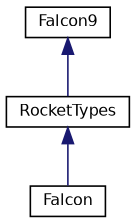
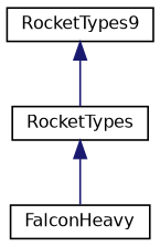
  digraph {
    rankdir=TB
    node [color=black fillcolor=white fontname=Helvetica fontsize=10 shape=record style=filled]
    edge [color=midnightblue dir=back fontname=Helvetica fontsize=10 labelfontname=Helvetica labelfontsize=10 style=solid]
    n1 [height=0.2 label=RocketTypes width=0.4]
-   n2 [height=0.2 label=Falcon width=0.4]
-   n3 [height=0.2 label=Falcon9 width=0.4]
+   n2 [height=0.2 label=FalconHeavy width=0.4]
+   n3 [height=0.2 label=RocketTypes9 width=0.4]
    n1 -> n2
    n3 -> n1
  }
